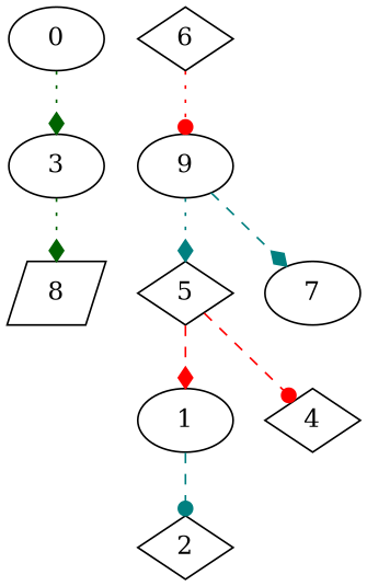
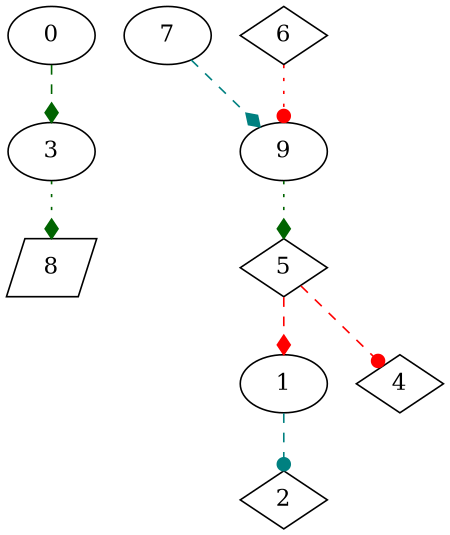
  digraph {
    node [shape=ellipse]
    edge [arrowhead=diamond color=teal style=dotted weight=4]
    8 [shape=parallelogram]
    3
    2 [shape=diamond]
    1
    5 [shape=diamond]
    4 [shape=diamond]
    9
    7
    6 [shape=diamond]
    0
    3 -> 8 [color=darkgreen weight=17]
    1 -> 2 [arrowhead=dot style=dashed weight=5]
    5 -> 1 [color=red style=dashed]
    5 -> 4 [arrowhead=dot color=red style=dashed weight=1]
-   9 -> 5 [weight=8]
-   9 -> 7 [style=dashed]
+   9 -> 5 [color=darkgreen weight=8]
+   7 -> 9 [style=dashed]
    6 -> 9 [arrowhead=dot color=red weight=8]
-   0 -> 3 [color=darkgreen weight=7]
+   0 -> 3 [color=darkgreen style=dashed weight=7]
  }
